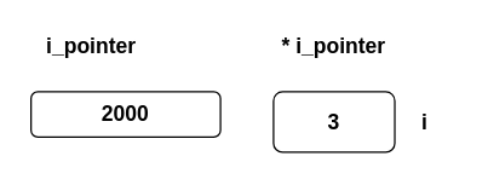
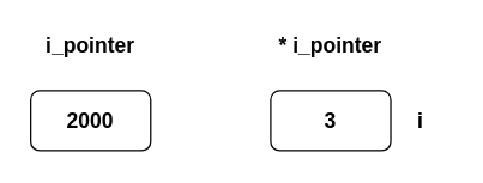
  <mxCell id="0" />
  <mxCell id="1" parent="0" />
- <mxCell id="2" value="&lt;b&gt;&lt;font style=&quot;font-size: 14px&quot;&gt;2000&lt;/font&gt;&lt;/b&gt;" style="rounded=1;whiteSpace=wrap;html=1;" vertex="1" parent="1"><mxGeometry x="20" y="60" width="125" height="30" as="geometry" /></mxCell>
+ <mxCell id="2" value="&lt;b&gt;&lt;font style=&quot;font-size: 14px&quot;&gt;2000&lt;/font&gt;&lt;/b&gt;" style="rounded=1;whiteSpace=wrap;html=1;" vertex="1" parent="1"><mxGeometry x="20" y="60" width="80" height="40" as="geometry" /></mxCell>
  <mxCell id="3" value="&lt;b&gt;&lt;font style=&quot;font-size: 14px&quot;&gt;3&lt;/font&gt;&lt;/b&gt;" style="rounded=1;whiteSpace=wrap;html=1;" vertex="1" parent="1"><mxGeometry x="180" y="60" width="80" height="40" as="geometry" /></mxCell>
  <mxCell id="4" value="&lt;b&gt;&lt;font style=&quot;font-size: 14px&quot;&gt;i_pointer&lt;/font&gt;&lt;/b&gt;" style="text;html=1;strokeColor=none;fillColor=none;align=center;verticalAlign=middle;whiteSpace=wrap;rounded=0;" vertex="1" parent="1"><mxGeometry x="40" y="20" width="40" height="20" as="geometry" /></mxCell>
  <mxCell id="5" value="&lt;b&gt;&lt;font style=&quot;font-size: 14px&quot;&gt;* i_pointer&lt;/font&gt;&lt;/b&gt;" style="text;html=1;strokeColor=none;fillColor=none;align=center;verticalAlign=middle;whiteSpace=wrap;rounded=0;" vertex="1" parent="1"><mxGeometry x="180" y="20" width="80" height="20" as="geometry" /></mxCell>
  <mxCell id="6" value="&lt;b&gt;&lt;font style=&quot;font-size: 14px&quot;&gt;i&lt;/font&gt;&lt;/b&gt;" style="text;html=1;strokeColor=none;fillColor=none;align=center;verticalAlign=middle;whiteSpace=wrap;rounded=0;" vertex="1" parent="1"><mxGeometry x="260" y="70" width="40" height="20" as="geometry" /></mxCell>
